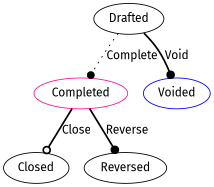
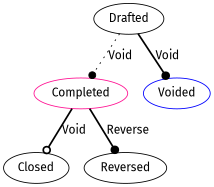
  digraph {
    fontname="Fira Sans"
    node [color=black fontname="Fira Sans"]
    edge [arrowhead=dot fontname="Fira Sans" style=bold]
    Completed [color=deeppink]
    Drafted
    Voided [color=blue]
    Closed
    Reversed
-   Completed -> Closed [arrowhead=odot label=Close]
+   Completed -> Closed [arrowhead=odot label=Void]
    Completed -> Reversed [label=Reverse]
-   Drafted -> Completed [label=Complete style=dotted]
+   Drafted -> Completed [label=Void style=dotted]
    Drafted -> Voided [label=Void]
  }
